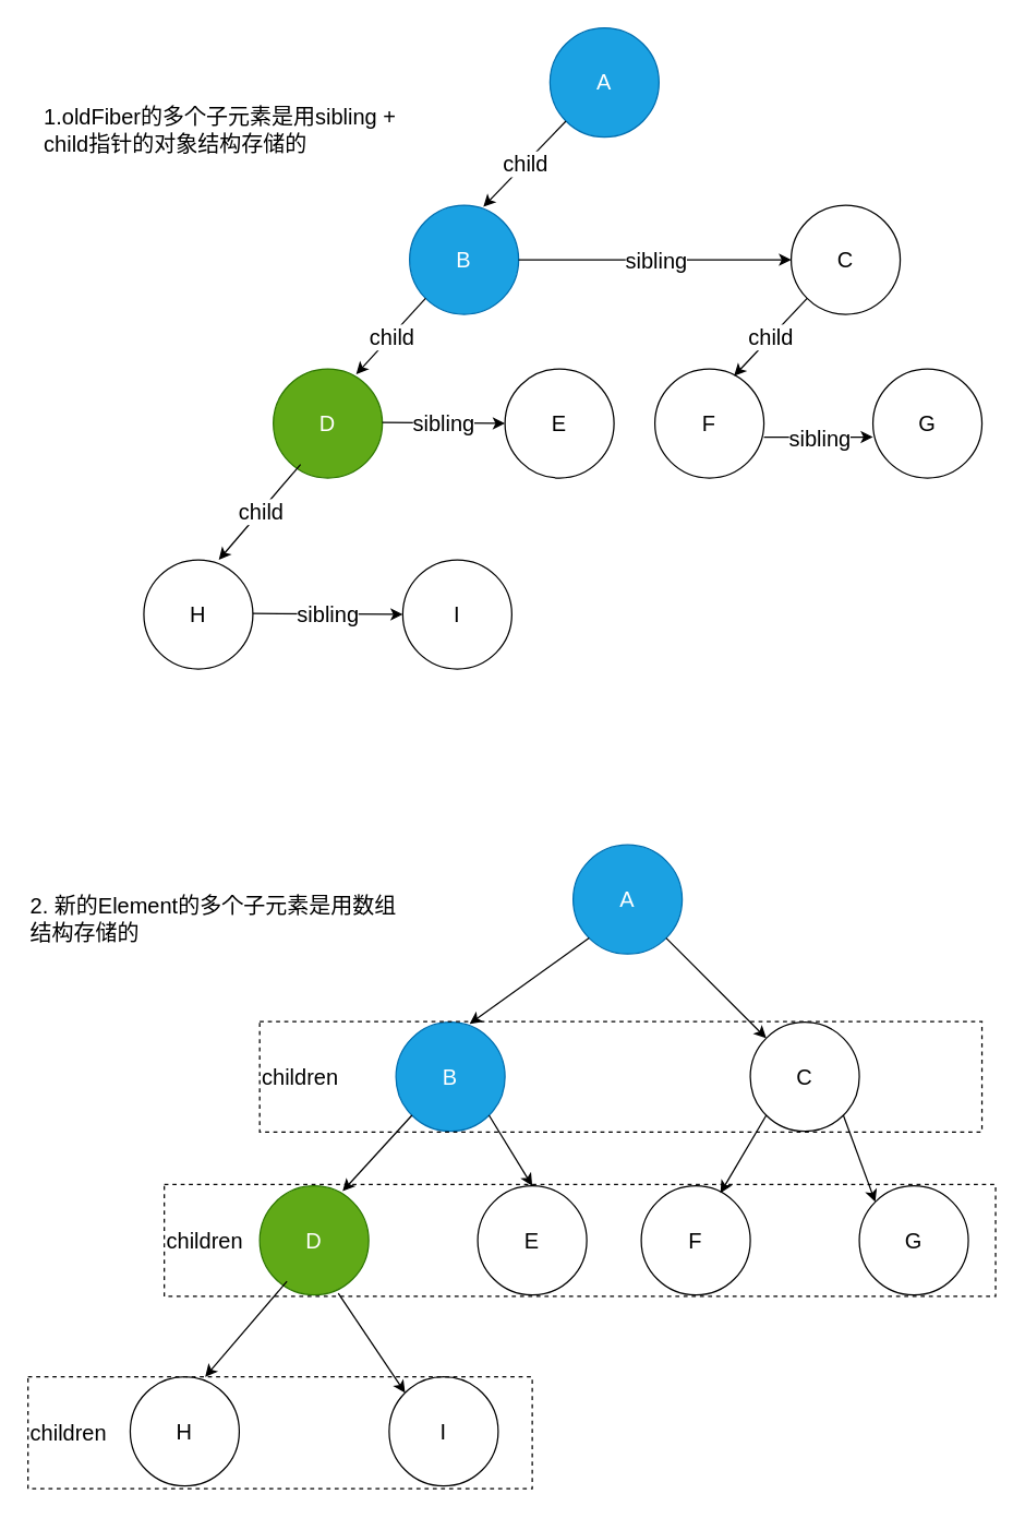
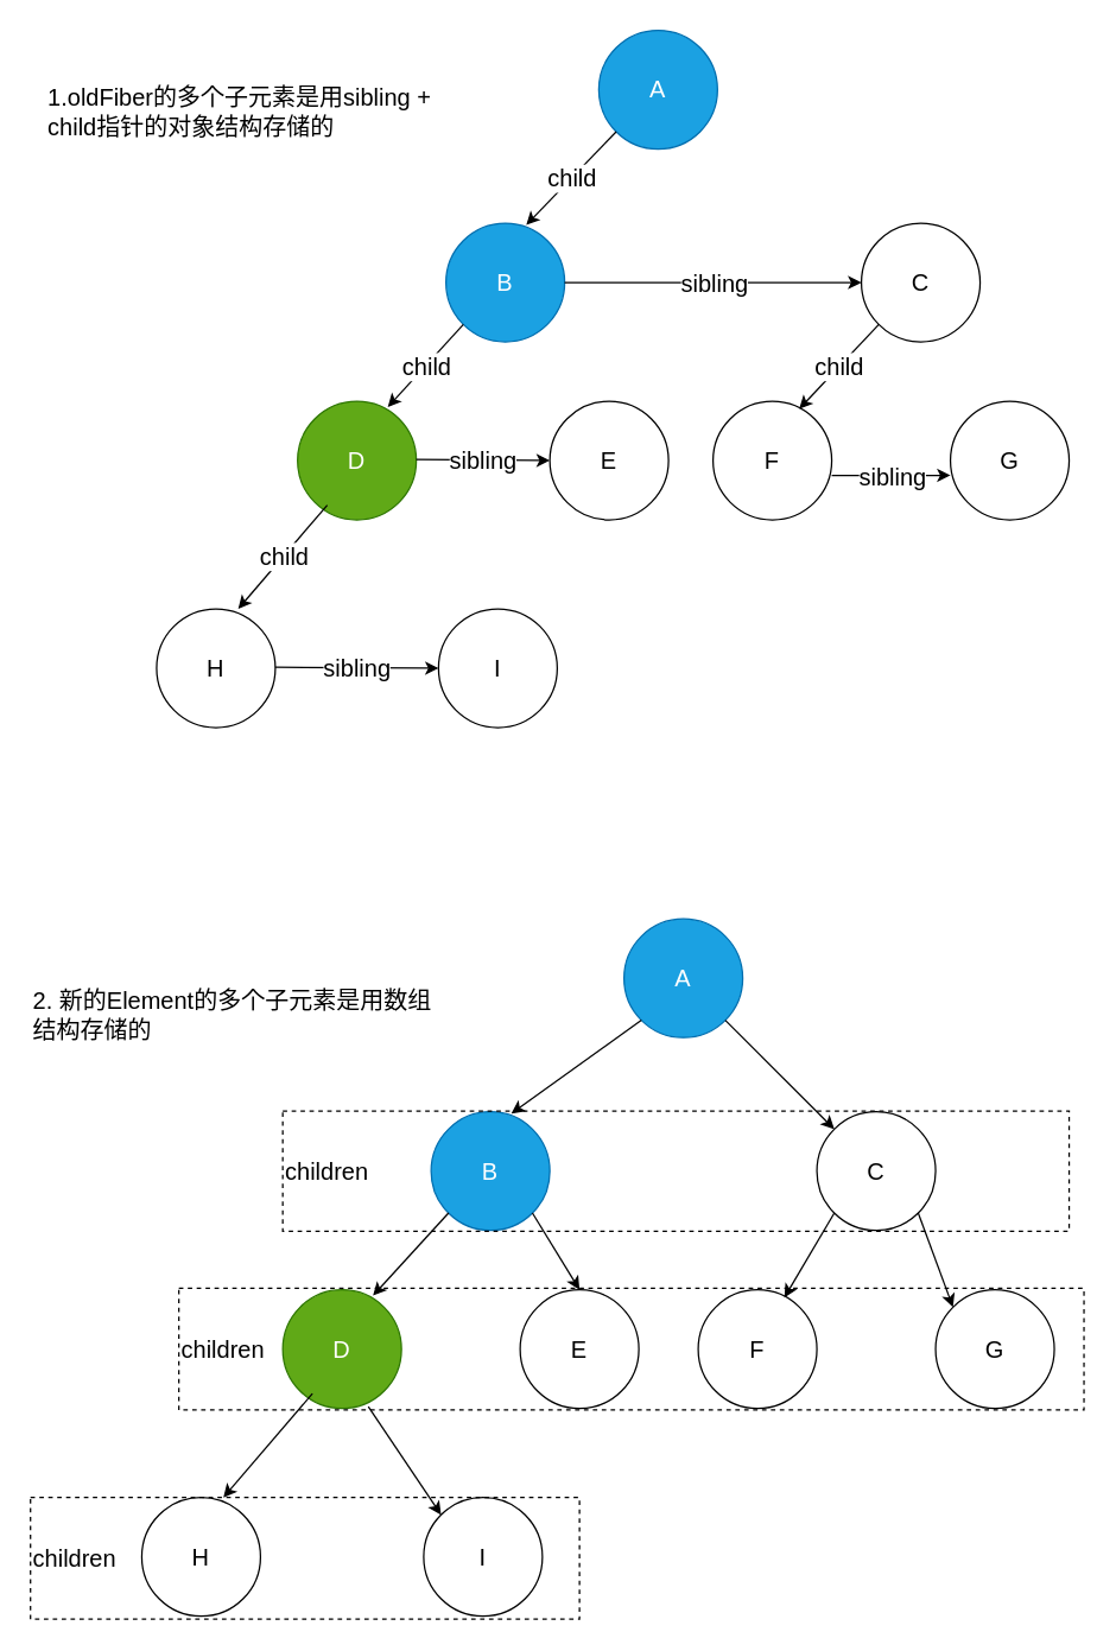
  <mxCell id="0" />
  <mxCell id="1" parent="0" />
  <mxCell id="2" value="A" style="ellipse;whiteSpace=wrap;html=1;aspect=fixed;fontSize=16;fillColor=#1ba1e2;fontColor=#ffffff;strokeColor=#006EAF;" vertex="1" parent="1"><mxGeometry x="403" y="20" width="80" height="80" as="geometry" /></mxCell>
  <mxCell id="3" value="B" style="ellipse;whiteSpace=wrap;html=1;aspect=fixed;fontSize=16;fillColor=#1ba1e2;fontColor=#ffffff;strokeColor=#006EAF;" vertex="1" parent="1"><mxGeometry x="300" y="150" width="80" height="80" as="geometry" /></mxCell>
  <mxCell id="4" value="C" style="ellipse;whiteSpace=wrap;html=1;aspect=fixed;fontSize=16;" vertex="1" parent="1"><mxGeometry x="580" y="150" width="80" height="80" as="geometry" /></mxCell>
  <mxCell id="5" value="D" style="ellipse;whiteSpace=wrap;html=1;aspect=fixed;fontSize=16;labelBackgroundColor=none;fillColor=#60a917;fontColor=#ffffff;strokeColor=#2D7600;" vertex="1" parent="1"><mxGeometry x="200" y="270" width="80" height="80" as="geometry" /></mxCell>
  <mxCell id="6" value="E" style="ellipse;whiteSpace=wrap;html=1;aspect=fixed;fontSize=16;" vertex="1" parent="1"><mxGeometry x="370" y="270" width="80" height="80" as="geometry" /></mxCell>
  <mxCell id="7" value="F" style="ellipse;whiteSpace=wrap;html=1;aspect=fixed;fontSize=16;" vertex="1" parent="1"><mxGeometry x="480" y="270" width="80" height="80" as="geometry" /></mxCell>
  <mxCell id="8" value="G" style="ellipse;whiteSpace=wrap;html=1;aspect=fixed;fontSize=16;" vertex="1" parent="1"><mxGeometry x="640" y="270" width="80" height="80" as="geometry" /></mxCell>
  <mxCell id="9" value="" style="endArrow=classic;html=1;fontSize=16;" edge="1" parent="1"><mxGeometry relative="1" as="geometry"><mxPoint x="560" y="320" as="sourcePoint" /><mxPoint x="640" y="320" as="targetPoint" /></mxGeometry></mxCell>
  <mxCell id="10" value="sibling" style="edgeLabel;resizable=0;html=1;align=center;verticalAlign=middle;fontSize=16;" connectable="0" vertex="1" parent="9"><mxGeometry relative="1" as="geometry" /></mxCell>
  <mxCell id="11" value="" style="endArrow=classic;html=1;fontSize=16;entryX=0;entryY=0.5;entryDx=0;entryDy=0;" edge="1" parent="1" target="6"><mxGeometry relative="1" as="geometry"><mxPoint x="280" y="309.33" as="sourcePoint" /><mxPoint x="360" y="309.33" as="targetPoint" /></mxGeometry></mxCell>
  <mxCell id="12" value="sibling" style="edgeLabel;resizable=0;html=1;align=center;verticalAlign=middle;fontSize=16;" connectable="0" vertex="1" parent="11"><mxGeometry relative="1" as="geometry" /></mxCell>
  <mxCell id="13" value="" style="endArrow=classic;html=1;fontSize=16;" edge="1" parent="1" target="4"><mxGeometry relative="1" as="geometry"><mxPoint x="380" y="190" as="sourcePoint" /><mxPoint x="470" y="190.67" as="targetPoint" /></mxGeometry></mxCell>
  <mxCell id="14" value="sibling" style="edgeLabel;resizable=0;html=1;align=center;verticalAlign=middle;fontSize=16;" connectable="0" vertex="1" parent="13"><mxGeometry relative="1" as="geometry" /></mxCell>
  <mxCell id="15" value="" style="endArrow=classic;html=1;fontSize=16;exitX=0;exitY=1;exitDx=0;exitDy=0;entryX=0.676;entryY=0.015;entryDx=0;entryDy=0;entryPerimeter=0;" edge="1" parent="1" source="2" target="3"><mxGeometry relative="1" as="geometry"><mxPoint x="390" y="200" as="sourcePoint" /><mxPoint x="340" y="150" as="targetPoint" /></mxGeometry></mxCell>
  <mxCell id="16" value="child" style="edgeLabel;resizable=0;html=1;align=center;verticalAlign=middle;fontSize=16;" connectable="0" vertex="1" parent="15"><mxGeometry relative="1" as="geometry" /></mxCell>
  <mxCell id="17" value="" style="endArrow=classic;html=1;fontSize=16;exitX=0;exitY=1;exitDx=0;exitDy=0;entryX=0.76;entryY=0.049;entryDx=0;entryDy=0;entryPerimeter=0;" edge="1" parent="1" source="3" target="5"><mxGeometry relative="1" as="geometry"><mxPoint x="320.636" y="220.004" as="sourcePoint" /><mxPoint x="260" y="282.92" as="targetPoint" /></mxGeometry></mxCell>
  <mxCell id="18" value="child" style="edgeLabel;resizable=0;html=1;align=center;verticalAlign=middle;fontSize=16;" connectable="0" vertex="1" parent="17"><mxGeometry relative="1" as="geometry" /></mxCell>
  <mxCell id="19" value="" style="endArrow=classic;html=1;fontSize=16;" edge="1" parent="1"><mxGeometry relative="1" as="geometry"><mxPoint x="220" y="340" as="sourcePoint" /><mxPoint x="160" y="410" as="targetPoint" /></mxGeometry></mxCell>
  <mxCell id="20" value="child" style="edgeLabel;resizable=0;html=1;align=center;verticalAlign=middle;fontSize=16;" connectable="0" vertex="1" parent="19"><mxGeometry relative="1" as="geometry" /></mxCell>
  <mxCell id="21" value="" style="endArrow=classic;html=1;fontSize=16;entryX=0.726;entryY=0.065;entryDx=0;entryDy=0;entryPerimeter=0;exitX=0;exitY=1;exitDx=0;exitDy=0;" edge="1" parent="1" source="4" target="7"><mxGeometry relative="1" as="geometry"><mxPoint x="590" y="230" as="sourcePoint" /><mxPoint x="540" y="282.92" as="targetPoint" /></mxGeometry></mxCell>
  <mxCell id="22" value="child" style="edgeLabel;resizable=0;html=1;align=center;verticalAlign=middle;fontSize=16;" connectable="0" vertex="1" parent="21"><mxGeometry relative="1" as="geometry" /></mxCell>
  <mxCell id="23" value="" style="group;fontSize=16;" vertex="1" connectable="0" parent="1"><mxGeometry x="105" y="410" width="270" height="80" as="geometry" /></mxCell>
  <mxCell id="24" value="H" style="ellipse;whiteSpace=wrap;html=1;aspect=fixed;fontSize=16;" vertex="1" parent="23"><mxGeometry width="80" height="80" as="geometry" /></mxCell>
  <mxCell id="25" value="I" style="ellipse;whiteSpace=wrap;html=1;aspect=fixed;fontSize=16;" vertex="1" parent="23"><mxGeometry x="190" width="80" height="80" as="geometry" /></mxCell>
  <mxCell id="26" value="" style="endArrow=classic;html=1;fontSize=16;entryX=0;entryY=0.5;entryDx=0;entryDy=0;" edge="1" parent="23" target="25"><mxGeometry relative="1" as="geometry"><mxPoint x="80" y="39.33" as="sourcePoint" /><mxPoint x="160" y="39.33" as="targetPoint" /></mxGeometry></mxCell>
  <mxCell id="27" value="sibling" style="edgeLabel;resizable=0;html=1;align=center;verticalAlign=middle;fontSize=16;" connectable="0" vertex="1" parent="26"><mxGeometry relative="1" as="geometry" /></mxCell>
- <mxCell id="28" value="1.oldFiber的多个子元素是用sibling + child指针的对象结构存储的" style="text;html=1;strokeColor=none;fillColor=none;align=left;verticalAlign=middle;whiteSpace=wrap;rounded=0;fontSize=16;" vertex="1" parent="1"><mxGeometry x="30" y="60" width="280" height="70" as="geometry" /></mxCell>
+ <mxCell id="28" value="1.oldFiber的多个子元素是用sibling + child指针的对象结构存储的" style="text;html=1;strokeColor=none;fillColor=none;align=left;verticalAlign=middle;whiteSpace=wrap;rounded=0;fontSize=16;" vertex="1" parent="1"><mxGeometry x="30" y="40" width="280" height="70" as="geometry" /></mxCell>
  <mxCell id="29" value="A" style="ellipse;whiteSpace=wrap;html=1;aspect=fixed;fontSize=16;fillColor=#1ba1e2;fontColor=#ffffff;strokeColor=#006EAF;" vertex="1" parent="1"><mxGeometry x="420" y="619" width="80" height="80" as="geometry" /></mxCell>
  <mxCell id="30" value="B" style="ellipse;whiteSpace=wrap;html=1;aspect=fixed;fontSize=16;fillColor=#1ba1e2;fontColor=#ffffff;strokeColor=#006EAF;" vertex="1" parent="1"><mxGeometry x="290" y="749" width="80" height="80" as="geometry" /></mxCell>
  <mxCell id="31" value="C" style="ellipse;whiteSpace=wrap;html=1;aspect=fixed;fontSize=16;" vertex="1" parent="1"><mxGeometry x="550" y="749" width="80" height="80" as="geometry" /></mxCell>
  <mxCell id="32" value="D" style="ellipse;whiteSpace=wrap;html=1;aspect=fixed;fontSize=16;labelBackgroundColor=none;fillColor=#60a917;fontColor=#ffffff;strokeColor=#2D7600;" vertex="1" parent="1"><mxGeometry x="190" y="869" width="80" height="80" as="geometry" /></mxCell>
  <mxCell id="33" value="E" style="ellipse;whiteSpace=wrap;html=1;aspect=fixed;fontSize=16;" vertex="1" parent="1"><mxGeometry x="350" y="869" width="80" height="80" as="geometry" /></mxCell>
  <mxCell id="34" value="F" style="ellipse;whiteSpace=wrap;html=1;aspect=fixed;fontSize=16;" vertex="1" parent="1"><mxGeometry x="470" y="869" width="80" height="80" as="geometry" /></mxCell>
  <mxCell id="35" value="G" style="ellipse;whiteSpace=wrap;html=1;aspect=fixed;fontSize=16;" vertex="1" parent="1"><mxGeometry x="630" y="869" width="80" height="80" as="geometry" /></mxCell>
  <mxCell id="36" value="" style="endArrow=classic;html=1;fontSize=16;exitX=0;exitY=1;exitDx=0;exitDy=0;entryX=0.676;entryY=0.015;entryDx=0;entryDy=0;entryPerimeter=0;" edge="1" source="29" target="30" parent="1"><mxGeometry relative="1" as="geometry"><mxPoint x="380" y="799" as="sourcePoint" /><mxPoint x="330" y="749" as="targetPoint" /></mxGeometry></mxCell>
  <mxCell id="37" value="" style="endArrow=classic;html=1;fontSize=16;exitX=0;exitY=1;exitDx=0;exitDy=0;entryX=0.76;entryY=0.049;entryDx=0;entryDy=0;entryPerimeter=0;" edge="1" source="30" target="32" parent="1"><mxGeometry relative="1" as="geometry"><mxPoint x="310.636" y="819.004" as="sourcePoint" /><mxPoint x="250" y="881.92" as="targetPoint" /></mxGeometry></mxCell>
  <mxCell id="38" value="" style="endArrow=classic;html=1;fontSize=16;" edge="1" parent="1"><mxGeometry relative="1" as="geometry"><mxPoint x="210" y="939" as="sourcePoint" /><mxPoint x="150" y="1009" as="targetPoint" /></mxGeometry></mxCell>
  <mxCell id="39" value="" style="endArrow=classic;html=1;fontSize=16;entryX=0.726;entryY=0.065;entryDx=0;entryDy=0;entryPerimeter=0;exitX=0;exitY=1;exitDx=0;exitDy=0;" edge="1" source="31" target="34" parent="1"><mxGeometry relative="1" as="geometry"><mxPoint x="580" y="829" as="sourcePoint" /><mxPoint x="530" y="881.92" as="targetPoint" /></mxGeometry></mxCell>
- <mxCell id="40" value="2. 新的Element的多个子元素是用数组结构存储的" style="text;html=1;strokeColor=none;fillColor=none;align=left;verticalAlign=middle;whiteSpace=wrap;rounded=0;fontSize=16;" vertex="1" parent="1"><mxGeometry x="20" y="639" width="280" height="70" as="geometry" /></mxCell>
+ <mxCell id="40" value="2. 新的Element的多个子元素是用数组结构存储的" style="text;html=1;strokeColor=none;fillColor=none;align=left;verticalAlign=middle;whiteSpace=wrap;rounded=0;fontSize=16;" vertex="1" parent="1"><mxGeometry x="20" y="649" width="280" height="70" as="geometry" /></mxCell>
  <mxCell id="41" value="H" style="ellipse;whiteSpace=wrap;html=1;aspect=fixed;fontSize=16;" vertex="1" parent="1"><mxGeometry x="95" y="1009" width="80" height="80" as="geometry" /></mxCell>
  <mxCell id="42" value="I" style="ellipse;whiteSpace=wrap;html=1;aspect=fixed;fontSize=16;" vertex="1" parent="1"><mxGeometry x="285" y="1009" width="80" height="80" as="geometry" /></mxCell>
  <mxCell id="43" value="" style="endArrow=classic;html=1;fontSize=16;exitX=1;exitY=1;exitDx=0;exitDy=0;entryX=0;entryY=0;entryDx=0;entryDy=0;" edge="1" parent="1" source="29" target="31"><mxGeometry relative="1" as="geometry"><mxPoint x="414.716" y="697.284" as="sourcePoint" /><mxPoint x="354.08" y="760.2" as="targetPoint" /></mxGeometry></mxCell>
  <mxCell id="44" value="" style="endArrow=classic;html=1;fontSize=16;exitX=1;exitY=1;exitDx=0;exitDy=0;entryX=0.5;entryY=0;entryDx=0;entryDy=0;" edge="1" parent="1" source="30" target="33"><mxGeometry relative="1" as="geometry"><mxPoint x="311.716" y="827.284" as="sourcePoint" /><mxPoint x="260.8" y="882.92" as="targetPoint" /></mxGeometry></mxCell>
  <mxCell id="45" value="" style="endArrow=classic;html=1;fontSize=16;entryX=0;entryY=0;entryDx=0;entryDy=0;exitX=1;exitY=1;exitDx=0;exitDy=0;" edge="1" parent="1" source="31" target="35"><mxGeometry relative="1" as="geometry"><mxPoint x="591.716" y="827.284" as="sourcePoint" /><mxPoint x="538.08" y="884.2" as="targetPoint" /></mxGeometry></mxCell>
  <mxCell id="46" value="" style="endArrow=classic;html=1;fontSize=16;entryX=0;entryY=0;entryDx=0;entryDy=0;exitX=0.721;exitY=0.985;exitDx=0;exitDy=0;exitPerimeter=0;" edge="1" parent="1" source="32" target="42"><mxGeometry relative="1" as="geometry"><mxPoint x="220" y="949" as="sourcePoint" /><mxPoint x="160" y="1019" as="targetPoint" /></mxGeometry></mxCell>
  <mxCell id="47" value="children" style="rounded=0;whiteSpace=wrap;html=1;fontSize=16;fillColor=none;dashed=1;align=left;" vertex="1" parent="1"><mxGeometry x="190" y="748.5" width="530" height="81" as="geometry" /></mxCell>
  <mxCell id="48" value="children" style="rounded=0;whiteSpace=wrap;html=1;fontSize=16;fillColor=none;dashed=1;align=left;" vertex="1" parent="1"><mxGeometry x="120" y="868" width="610" height="82" as="geometry" /></mxCell>
  <mxCell id="49" value="children" style="rounded=0;whiteSpace=wrap;html=1;fontSize=16;fillColor=none;dashed=1;align=left;" vertex="1" parent="1"><mxGeometry x="20" y="1009" width="370" height="82" as="geometry" /></mxCell>
